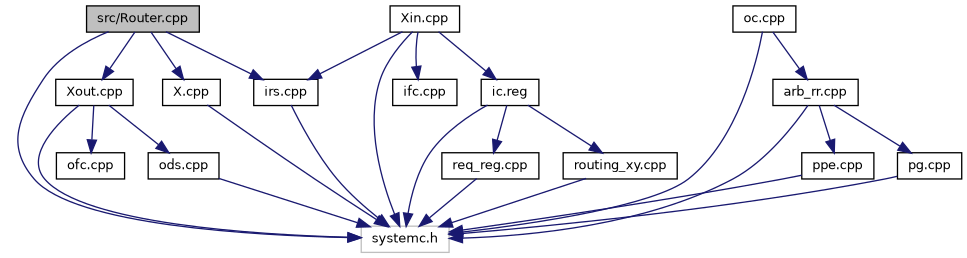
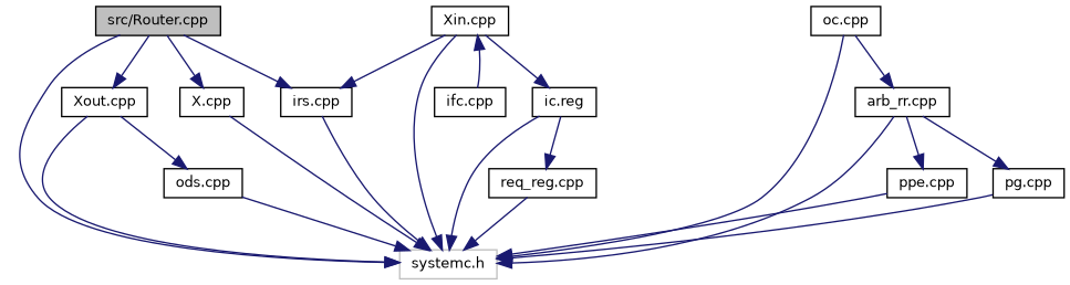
  digraph {
    node [color=black fillcolor=white fontname=Helvetica fontsize=10 shape=record style=filled]
    edge [color=midnightblue fontname=Helvetica fontsize=10 labelfontname=Helvetica labelfontsize=10 style=solid]
    n1 [fillcolor=grey75 fontcolor=black height=0.2 label="src/Router.cpp" width=0.4]
    n2 [color=grey75 height=0.2 label="systemc.h" width=0.4]
    n3 [height=0.2 label="Xout.cpp" width=0.4]
    n4 [height=0.2 label="X.cpp" width=0.4]
    n5 [height=0.2 label="irs.cpp" width=0.4]
    n6 [height=0.2 label="Xin.cpp" width=0.4]
    n7 [height=0.2 label="ifc.cpp" width=0.4]
    n8 [height=0.2 label="ic.reg" width=0.4]
-   n9 [height=0.2 label="ofc.cpp" width=0.4]
    n10 [height=0.2 label="ods.cpp" width=0.4]
    n11 [height=0.2 label="req_reg.cpp" width=0.4]
-   n12 [height=0.2 label="routing_xy.cpp" width=0.4]
    n13 [height=0.2 label="oc.cpp" width=0.4]
    n14 [height=0.2 label="arb_rr.cpp" width=0.4]
    n15 [height=0.2 label="ppe.cpp" width=0.4]
    n16 [height=0.2 label="pg.cpp" width=0.4]
    n1 -> n2
    n1 -> n3
    n1 -> n4
    n1 -> n5
    n3 -> n2
-   n3 -> n9
    n3 -> n10
    n4 -> n2
    n5 -> n2
    n6 -> n2
    n6 -> n5
-   n6 -> n7
+   n7 -> n6
    n6 -> n8
    n8 -> n2
    n8 -> n11
-   n8 -> n12
    n10 -> n2
    n11 -> n2
-   n12 -> n2
    n13 -> n2
    n13 -> n14
    n14 -> n2
    n14 -> n15
    n14 -> n16
    n15 -> n2
    n16 -> n2
  }
